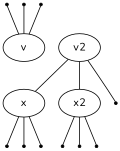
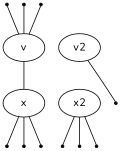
  graph {
    fontname=Nunito
    rankdir=TB
    node [fontname=Nunito shape=point]
    edge [fontname=Nunito]
    v [shape=ellipse]
    a
    y
    c
    v2 [shape=ellipse]
    x [shape=ellipse]
    x2 [shape=ellipse]
    e
    f
    g
    h
    i
    j
    k
    a -- v
    y -- v
    c -- v
-   v2 -- x
-   v2 -- x2
+   v -- x
    v2 -- e
    x -- f
    x -- g
    x -- h
    x2 -- i
    x2 -- j
    x2 -- k
  }
